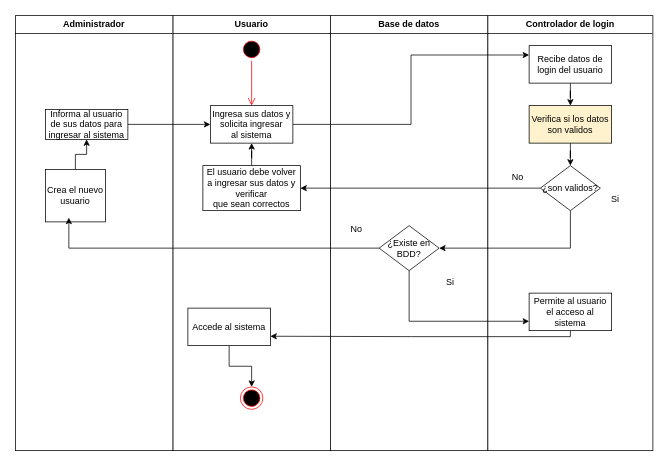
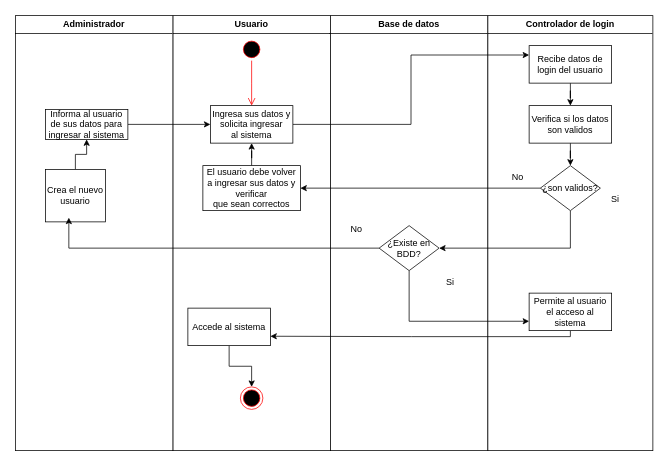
  <mxCell id="0" />
  <mxCell id="1" parent="0" />
  <mxCell id="2" value="&lt;p style=&quot;margin:0px;margin-top:4px;text-align:center;&quot;&gt;&lt;b&gt;Usuario&lt;/b&gt;&lt;/p&gt;&lt;hr size=&quot;1&quot; style=&quot;border-style:solid;&quot;&gt;&lt;div style=&quot;height:2px;&quot;&gt;&lt;/div&gt;" style="verticalAlign=top;align=left;overflow=fill;html=1;whiteSpace=wrap;" parent="1" vertex="1"><mxGeometry x="230" y="20" width="210" height="580" as="geometry" /></mxCell>
  <mxCell id="3" value="&lt;p style=&quot;margin:0px;margin-top:4px;text-align:center;&quot;&gt;&lt;b&gt;Base de datos&lt;/b&gt;&lt;/p&gt;&lt;hr size=&quot;1&quot; style=&quot;border-style:solid;&quot;&gt;&lt;div style=&quot;height:2px;&quot;&gt;&lt;/div&gt;" style="verticalAlign=top;align=left;overflow=fill;html=1;whiteSpace=wrap;" parent="1" vertex="1"><mxGeometry x="440" y="20" width="210" height="580" as="geometry" /></mxCell>
  <mxCell id="4" value="&lt;p style=&quot;margin:0px;margin-top:4px;text-align:center;&quot;&gt;&lt;b&gt;Controlador de login&lt;/b&gt;&lt;/p&gt;&lt;hr size=&quot;1&quot; style=&quot;border-style:solid;&quot;&gt;&lt;div style=&quot;height:2px;&quot;&gt;&lt;/div&gt;" style="verticalAlign=top;align=left;overflow=fill;html=1;whiteSpace=wrap;" parent="1" vertex="1"><mxGeometry x="650" y="20" width="220" height="580" as="geometry" /></mxCell>
  <mxCell id="5" value="" style="ellipse;html=1;shape=startState;fillColor=#000000;strokeColor=#ff0000;" parent="1" vertex="1"><mxGeometry x="320" y="50" width="30" height="30" as="geometry" /></mxCell>
  <mxCell id="6" value="" style="edgeStyle=orthogonalEdgeStyle;html=1;verticalAlign=bottom;endArrow=open;endSize=8;strokeColor=#ff0000;rounded=0;" parent="1" source="5" edge="1"><mxGeometry relative="1" as="geometry"><mxPoint x="335" y="140" as="targetPoint" /></mxGeometry></mxCell>
  <mxCell id="7" style="edgeStyle=orthogonalEdgeStyle;rounded=0;orthogonalLoop=1;jettySize=auto;html=1;entryX=0;entryY=0.25;entryDx=0;entryDy=0;" parent="1" source="8" target="10" edge="1"><mxGeometry relative="1" as="geometry" /></mxCell>
  <mxCell id="8" value="Ingresa sus datos y solicita ingresar&lt;div&gt;al sistema&lt;/div&gt;" style="html=1;whiteSpace=wrap;" parent="1" vertex="1"><mxGeometry x="280" y="140" width="110" height="50" as="geometry" /></mxCell>
  <mxCell id="9" style="edgeStyle=orthogonalEdgeStyle;rounded=0;orthogonalLoop=1;jettySize=auto;html=1;" parent="1" source="10" target="12" edge="1"><mxGeometry relative="1" as="geometry" /></mxCell>
  <mxCell id="10" value="Recibe datos de login del usuario" style="html=1;whiteSpace=wrap;" parent="1" vertex="1"><mxGeometry x="705" y="60" width="110" height="50" as="geometry" /></mxCell>
  <mxCell id="11" value="" style="edgeStyle=orthogonalEdgeStyle;rounded=0;orthogonalLoop=1;jettySize=auto;html=1;" parent="1" source="12" target="15" edge="1"><mxGeometry relative="1" as="geometry" /></mxCell>
- <mxCell id="12" value="Verifica si los datos&lt;div&gt;son validos&lt;/div&gt;" style="html=1;whiteSpace=wrap;fillColor=#fff2cc;" parent="1" vertex="1"><mxGeometry x="705" y="140" width="110" height="50" as="geometry" /></mxCell>
+ <mxCell id="12" value="Verifica si los datos&lt;div&gt;son validos&lt;/div&gt;" style="html=1;whiteSpace=wrap;" parent="1" vertex="1"><mxGeometry x="705" y="140" width="110" height="50" as="geometry" /></mxCell>
  <mxCell id="13" style="edgeStyle=orthogonalEdgeStyle;rounded=0;orthogonalLoop=1;jettySize=auto;html=1;" parent="1" source="15" target="17" edge="1"><mxGeometry relative="1" as="geometry" /></mxCell>
  <mxCell id="14" style="edgeStyle=orthogonalEdgeStyle;rounded=0;orthogonalLoop=1;jettySize=auto;html=1;" parent="1" source="15" target="21" edge="1"><mxGeometry relative="1" as="geometry"><Array as="points"><mxPoint x="760" y="330" /></Array></mxGeometry></mxCell>
  <mxCell id="15" value="¿son validos?" style="rhombus;whiteSpace=wrap;html=1;" parent="1" vertex="1"><mxGeometry x="720" y="220" width="80" height="60" as="geometry" /></mxCell>
  <mxCell id="16" style="edgeStyle=orthogonalEdgeStyle;rounded=0;orthogonalLoop=1;jettySize=auto;html=1;" parent="1" source="17" target="8" edge="1"><mxGeometry relative="1" as="geometry" /></mxCell>
  <mxCell id="17" value="El usuario debe volver a ingresar sus datos y verificar&lt;div&gt;que sean correctos&lt;/div&gt;" style="rounded=0;whiteSpace=wrap;html=1;" parent="1" vertex="1"><mxGeometry x="270" y="220" width="130" height="60" as="geometry" /></mxCell>
  <mxCell id="18" value="No" style="text;html=1;align=center;verticalAlign=middle;whiteSpace=wrap;rounded=0;" parent="1" vertex="1"><mxGeometry x="660" y="220" width="60" height="30" as="geometry" /></mxCell>
  <mxCell id="19" value="Si" style="text;html=1;align=center;verticalAlign=middle;whiteSpace=wrap;rounded=0;" parent="1" vertex="1"><mxGeometry x="790" y="250" width="60" height="30" as="geometry" /></mxCell>
  <mxCell id="20" style="edgeStyle=orthogonalEdgeStyle;rounded=0;orthogonalLoop=1;jettySize=auto;html=1;entryX=0;entryY=0.75;entryDx=0;entryDy=0;" parent="1" source="21" target="24" edge="1"><mxGeometry relative="1" as="geometry"><Array as="points"><mxPoint x="545" y="428" /></Array></mxGeometry></mxCell>
  <mxCell id="21" value="¿Existe en&lt;div&gt;BDD?&lt;/div&gt;" style="rhombus;whiteSpace=wrap;html=1;" parent="1" vertex="1"><mxGeometry x="505" y="300" width="80" height="60" as="geometry" /></mxCell>
  <mxCell id="22" value="&lt;p style=&quot;margin:0px;margin-top:4px;text-align:center;&quot;&gt;&lt;b&gt;Administrador&lt;/b&gt;&lt;/p&gt;&lt;hr size=&quot;1&quot; style=&quot;border-style:solid;&quot;&gt;&lt;div style=&quot;height:2px;&quot;&gt;&lt;/div&gt;" style="verticalAlign=top;align=left;overflow=fill;html=1;whiteSpace=wrap;" parent="1" vertex="1"><mxGeometry x="20" y="20" width="210" height="580" as="geometry" /></mxCell>
  <mxCell id="23" style="edgeStyle=orthogonalEdgeStyle;rounded=0;orthogonalLoop=1;jettySize=auto;html=1;entryX=1;entryY=0.75;entryDx=0;entryDy=0;" parent="1" source="24" target="33" edge="1"><mxGeometry relative="1" as="geometry"><Array as="points"><mxPoint x="760" y="448" /><mxPoint x="548" y="448" /></Array></mxGeometry></mxCell>
  <mxCell id="24" value="Permite al usuario&lt;div&gt;el acceso al sistema&lt;/div&gt;" style="html=1;whiteSpace=wrap;" parent="1" vertex="1"><mxGeometry x="705" y="390" width="110" height="50" as="geometry" /></mxCell>
  <mxCell id="25" value="Si" style="text;html=1;align=center;verticalAlign=middle;whiteSpace=wrap;rounded=0;" parent="1" vertex="1"><mxGeometry x="570" y="360" width="60" height="30" as="geometry" /></mxCell>
  <mxCell id="26" value="" style="edgeStyle=orthogonalEdgeStyle;rounded=0;orthogonalLoop=1;jettySize=auto;html=1;" parent="1" source="27" target="31" edge="1"><mxGeometry relative="1" as="geometry" /></mxCell>
  <mxCell id="27" value="Crea el nuevo usuario" style="html=1;whiteSpace=wrap;" parent="1" vertex="1"><mxGeometry x="60" y="225" width="80" height="70" as="geometry" /></mxCell>
  <mxCell id="28" value="No" style="text;html=1;align=center;verticalAlign=middle;whiteSpace=wrap;rounded=0;" parent="1" vertex="1"><mxGeometry x="445" y="290" width="60" height="30" as="geometry" /></mxCell>
  <mxCell id="29" style="edgeStyle=orthogonalEdgeStyle;rounded=0;orthogonalLoop=1;jettySize=auto;html=1;entryX=0.391;entryY=0.92;entryDx=0;entryDy=0;entryPerimeter=0;" parent="1" source="21" target="27" edge="1"><mxGeometry relative="1" as="geometry" /></mxCell>
  <mxCell id="30" style="edgeStyle=orthogonalEdgeStyle;rounded=0;orthogonalLoop=1;jettySize=auto;html=1;" parent="1" source="31" target="8" edge="1"><mxGeometry relative="1" as="geometry" /></mxCell>
  <mxCell id="31" value="Informa al usuario de sus datos para ingresar al sistema" style="whiteSpace=wrap;html=1;" parent="1" vertex="1"><mxGeometry x="60" y="145" width="110" height="40" as="geometry" /></mxCell>
  <mxCell id="32" style="edgeStyle=orthogonalEdgeStyle;rounded=0;orthogonalLoop=1;jettySize=auto;html=1;" parent="1" source="33" target="34" edge="1"><mxGeometry relative="1" as="geometry" /></mxCell>
  <mxCell id="33" value="Accede al sistema" style="html=1;whiteSpace=wrap;" parent="1" vertex="1"><mxGeometry x="250" y="410" width="110" height="50" as="geometry" /></mxCell>
  <mxCell id="34" value="" style="ellipse;html=1;shape=endState;fillColor=#000000;strokeColor=#ff0000;" parent="1" vertex="1"><mxGeometry x="320" y="515" width="30" height="30" as="geometry" /></mxCell>
